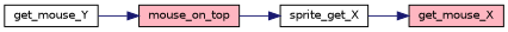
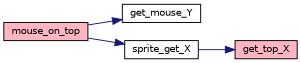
  digraph {
    rankdir=LR
    node [color=black fillcolor=lightpink fontname=Helvetica fontsize=10 shape=record style=filled]
    edge [color=midnightblue fontname=Helvetica fontsize=10 labelfontname=Helvetica labelfontsize=10 style=solid]
    n1 [fontcolor=black height=0.2 label=mouse_on_top width=0.4]
    n2 [fillcolor=white height=0.2 label=get_mouse_Y width=0.4]
    n3 [fillcolor=white height=0.2 label=sprite_get_X width=0.4]
-   n4 [height=0.2 label=get_mouse_X width=0.4]
-   n2 -> n1
+   n4 [height=0.2 label=get_top_X width=0.4]
+   n1 -> n2
    n1 -> n3
    n3 -> n4
  }
